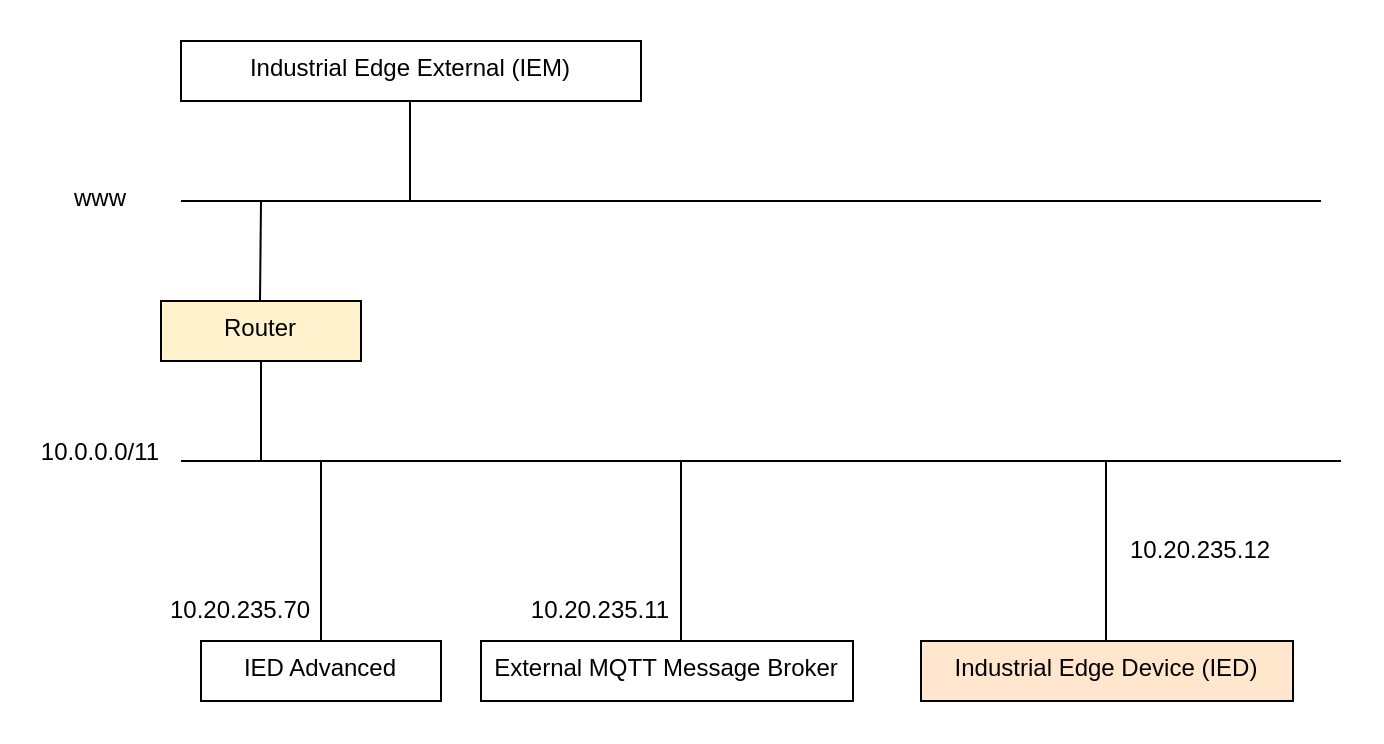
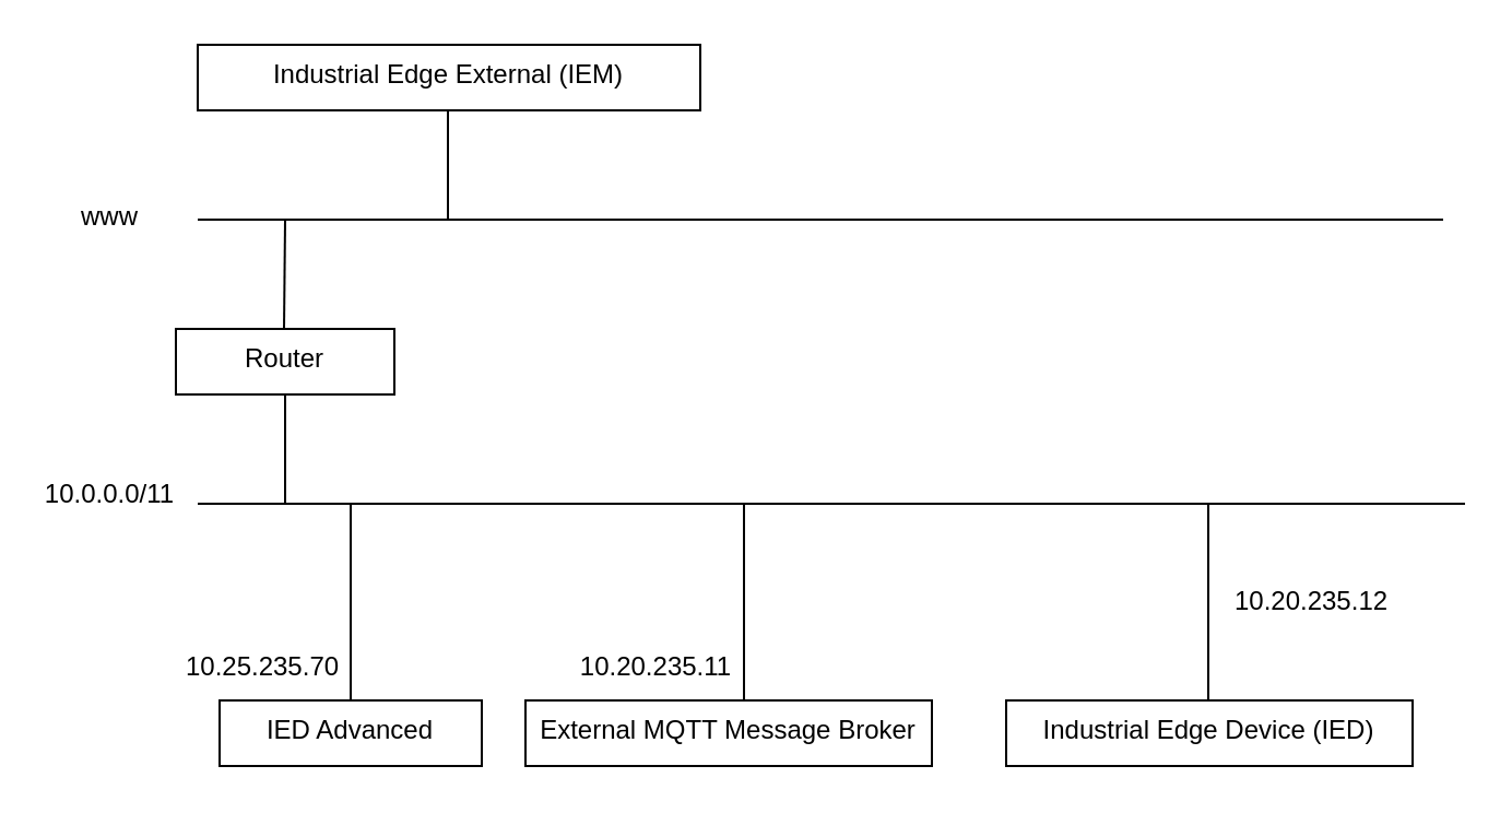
  <mxCell id="0" />
  <mxCell id="1" parent="0" />
  <mxCell id="2" value="IED Advanced" style="rounded=0;whiteSpace=wrap;html=1;verticalAlign=top;" vertex="1" parent="1"><mxGeometry x="100" y="320" width="120" height="30" as="geometry" /></mxCell>
  <mxCell id="3" value="" style="endArrow=none;html=1;rounded=0;" edge="1" parent="1"><mxGeometry width="50" height="50" relative="1" as="geometry"><mxPoint x="90" y="230" as="sourcePoint" /><mxPoint x="670" y="230" as="targetPoint" /></mxGeometry></mxCell>
  <mxCell id="4" value="10.0.0.0/11" style="text;html=1;strokeColor=none;fillColor=none;align=center;verticalAlign=middle;whiteSpace=wrap;rounded=0;" vertex="1" parent="1"><mxGeometry x="20" y="211" width="60" height="30" as="geometry" /></mxCell>
  <mxCell id="5" value="" style="endArrow=none;html=1;rounded=0;" edge="1" parent="1"><mxGeometry width="50" height="50" relative="1" as="geometry"><mxPoint x="160" y="320" as="sourcePoint" /><mxPoint x="160" y="230" as="targetPoint" /></mxGeometry></mxCell>
- <mxCell id="6" value="10.20.235.70" style="text;html=1;strokeColor=none;fillColor=none;align=center;verticalAlign=middle;whiteSpace=wrap;rounded=0;" vertex="1" parent="1"><mxGeometry x="90" y="290" width="60" height="30" as="geometry" /></mxCell>
+ <mxCell id="6" value="10.25.235.70" style="text;html=1;strokeColor=none;fillColor=none;align=center;verticalAlign=middle;whiteSpace=wrap;rounded=0;" vertex="1" parent="1"><mxGeometry x="90" y="290" width="60" height="30" as="geometry" /></mxCell>
  <mxCell id="7" value="External MQTT Message Broker" style="rounded=0;whiteSpace=wrap;html=1;verticalAlign=top;" vertex="1" parent="1"><mxGeometry x="240" y="320" width="186" height="30" as="geometry" /></mxCell>
  <mxCell id="8" value="" style="endArrow=none;html=1;rounded=0;" edge="1" parent="1"><mxGeometry width="50" height="50" relative="1" as="geometry"><mxPoint x="340" y="320" as="sourcePoint" /><mxPoint x="340" y="230" as="targetPoint" /></mxGeometry></mxCell>
  <mxCell id="9" value="10.20.235.11" style="text;html=1;strokeColor=none;fillColor=none;align=center;verticalAlign=middle;whiteSpace=wrap;rounded=0;" vertex="1" parent="1"><mxGeometry x="270" y="290" width="60" height="30" as="geometry" /></mxCell>
- <mxCell id="10" value="Industrial Edge Device (IED)" style="rounded=0;whiteSpace=wrap;html=1;verticalAlign=top;fillColor=#ffe6cc;" vertex="1" parent="1"><mxGeometry x="460" y="320" width="186" height="30" as="geometry" /></mxCell>
+ <mxCell id="10" value="Industrial Edge Device (IED)" style="rounded=0;whiteSpace=wrap;html=1;verticalAlign=top;" vertex="1" parent="1"><mxGeometry x="460" y="320" width="186" height="30" as="geometry" /></mxCell>
  <mxCell id="11" value="" style="endArrow=none;html=1;rounded=0;" edge="1" parent="1"><mxGeometry width="50" height="50" relative="1" as="geometry"><mxPoint x="552.5" y="320" as="sourcePoint" /><mxPoint x="552.5" y="230" as="targetPoint" /></mxGeometry></mxCell>
  <mxCell id="12" value="10.20.235.12" style="text;html=1;strokeColor=none;fillColor=none;align=center;verticalAlign=middle;whiteSpace=wrap;rounded=0;" vertex="1" parent="1"><mxGeometry x="570" y="260" width="60" height="30" as="geometry" /></mxCell>
- <mxCell id="13" value="Router" style="rounded=0;whiteSpace=wrap;html=1;verticalAlign=top;fillColor=#fff2cc;" vertex="1" parent="1"><mxGeometry x="80" y="150" width="100" height="30" as="geometry" /></mxCell>
+ <mxCell id="13" value="Router" style="rounded=0;whiteSpace=wrap;html=1;verticalAlign=top;" vertex="1" parent="1"><mxGeometry x="80" y="150" width="100" height="30" as="geometry" /></mxCell>
  <mxCell id="14" value="" style="endArrow=none;html=1;rounded=0;" edge="1" parent="1"><mxGeometry width="50" height="50" relative="1" as="geometry"><mxPoint x="130" y="230" as="sourcePoint" /><mxPoint x="130" y="180" as="targetPoint" /></mxGeometry></mxCell>
  <mxCell id="15" value="" style="endArrow=none;html=1;rounded=0;" edge="1" parent="1"><mxGeometry width="50" height="50" relative="1" as="geometry"><mxPoint x="129.5" y="150" as="sourcePoint" /><mxPoint x="130" y="100" as="targetPoint" /></mxGeometry></mxCell>
  <mxCell id="16" value="" style="endArrow=none;html=1;rounded=0;" edge="1" parent="1"><mxGeometry width="50" height="50" relative="1" as="geometry"><mxPoint x="90" y="100" as="sourcePoint" /><mxPoint x="660" y="100" as="targetPoint" /></mxGeometry></mxCell>
  <mxCell id="17" value="www" style="text;html=1;strokeColor=none;fillColor=none;align=center;verticalAlign=middle;whiteSpace=wrap;rounded=0;" vertex="1" parent="1"><mxGeometry x="20" y="84" width="60" height="30" as="geometry" /></mxCell>
  <mxCell id="18" value="Industrial Edge External (IEM)" style="rounded=0;whiteSpace=wrap;html=1;verticalAlign=top;" vertex="1" parent="1"><mxGeometry x="90" y="20" width="230" height="30" as="geometry" /></mxCell>
  <mxCell id="19" value="" style="endArrow=none;html=1;rounded=0;" edge="1" parent="1"><mxGeometry width="50" height="50" relative="1" as="geometry"><mxPoint x="204.5" y="100" as="sourcePoint" /><mxPoint x="204.5" y="50" as="targetPoint" /></mxGeometry></mxCell>
